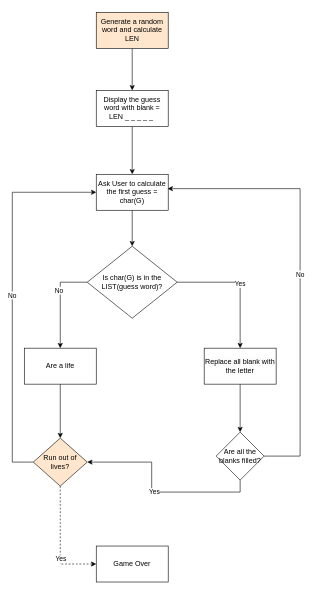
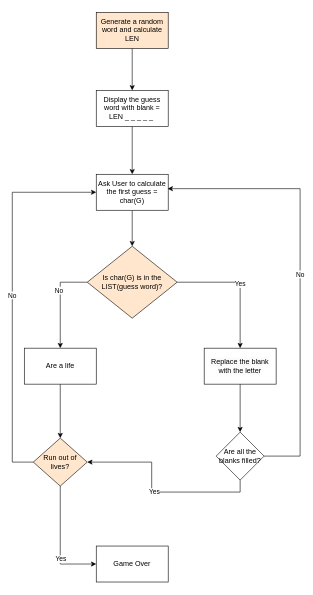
  <mxCell id="0" />
  <mxCell id="1" parent="0" />
  <mxCell id="2" value="" style="edgeStyle=orthogonalEdgeStyle;rounded=0;orthogonalLoop=1;jettySize=auto;html=1;" parent="1" source="3" target="5" edge="1"><mxGeometry relative="1" as="geometry" /></mxCell>
  <mxCell id="3" value="Display the guess word with blank = LEN _ _ _ _ _&amp;nbsp;" style="rounded=0;whiteSpace=wrap;html=1;" parent="1" vertex="1"><mxGeometry x="160" y="150" width="120" height="60" as="geometry" /></mxCell>
  <mxCell id="4" value="" style="edgeStyle=orthogonalEdgeStyle;rounded=0;orthogonalLoop=1;jettySize=auto;html=1;" parent="1" source="5" target="9" edge="1"><mxGeometry relative="1" as="geometry" /></mxCell>
  <mxCell id="5" value="Ask User to calculate the first guess = char(G)" style="rounded=0;whiteSpace=wrap;html=1;" parent="1" vertex="1"><mxGeometry x="160" y="290" width="120" height="60" as="geometry" /></mxCell>
  <mxCell id="6" value="Yes" style="edgeStyle=orthogonalEdgeStyle;rounded=0;orthogonalLoop=1;jettySize=auto;html=1;entryX=0.5;entryY=0;entryDx=0;entryDy=0;" parent="1" source="9" edge="1" target="15"><mxGeometry relative="1" as="geometry"><mxPoint x="390" y="470" as="targetPoint" /></mxGeometry></mxCell>
  <mxCell id="7" style="edgeStyle=orthogonalEdgeStyle;rounded=0;orthogonalLoop=1;jettySize=auto;html=1;exitX=0;exitY=0.5;exitDx=0;exitDy=0;" edge="1" parent="1" source="9" target="11"><mxGeometry relative="1" as="geometry" /></mxCell>
  <mxCell id="8" value="No" style="edgeLabel;html=1;align=center;verticalAlign=middle;resizable=0;points=[];" vertex="1" connectable="0" parent="7"><mxGeometry x="-0.258" y="-3" relative="1" as="geometry"><mxPoint as="offset" /></mxGeometry></mxCell>
- <mxCell id="9" value="Is char(G) is in the LIST(guess word)?" style="rhombus;whiteSpace=wrap;html=1;rounded=0;" parent="1" vertex="1"><mxGeometry x="145" y="410" width="150" height="120" as="geometry" /></mxCell>
+ <mxCell id="9" value="Is char(G) is in the LIST(guess word)?" style="rhombus;whiteSpace=wrap;html=1;rounded=0;fillColor=#ffe6cc;" parent="1" vertex="1"><mxGeometry x="145" y="410" width="150" height="120" as="geometry" /></mxCell>
  <mxCell id="10" value="" style="edgeStyle=orthogonalEdgeStyle;rounded=0;orthogonalLoop=1;jettySize=auto;html=1;" edge="1" parent="1" source="11" target="23"><mxGeometry relative="1" as="geometry" /></mxCell>
  <mxCell id="11" value="Are a life" style="rounded=0;whiteSpace=wrap;html=1;" parent="1" vertex="1"><mxGeometry x="40" y="580" width="120" height="60" as="geometry" /></mxCell>
  <mxCell id="12" style="edgeStyle=orthogonalEdgeStyle;rounded=0;orthogonalLoop=1;jettySize=auto;html=1;" edge="1" parent="1" source="13" target="3"><mxGeometry relative="1" as="geometry" /></mxCell>
  <mxCell id="13" value="Generate a random word and calculate LEN" style="rounded=0;whiteSpace=wrap;html=1;fillColor=#ffe6cc;" vertex="1" parent="1"><mxGeometry x="160" y="20" width="120" height="60" as="geometry" /></mxCell>
  <mxCell id="14" value="" style="edgeStyle=orthogonalEdgeStyle;rounded=0;orthogonalLoop=1;jettySize=auto;html=1;" edge="1" parent="1" source="15" target="18"><mxGeometry relative="1" as="geometry" /></mxCell>
- <mxCell id="15" value="&lt;meta charset=&quot;utf-8&quot;&gt;&lt;span style=&quot;color: rgb(0, 0, 0); font-family: Helvetica; font-size: 12px; font-style: normal; font-variant-ligatures: normal; font-variant-caps: normal; font-weight: 400; letter-spacing: normal; orphans: 2; text-align: center; text-indent: 0px; text-transform: none; widows: 2; word-spacing: 0px; -webkit-text-stroke-width: 0px; background-color: rgb(251, 251, 251); text-decoration-thickness: initial; text-decoration-style: initial; text-decoration-color: initial; float: none; display: inline !important;&quot;&gt;Replace all blank with the letter&lt;/span&gt;" style="rounded=0;whiteSpace=wrap;html=1;" vertex="1" parent="1"><mxGeometry x="340" y="580" width="120" height="60" as="geometry" /></mxCell>
+ <mxCell id="15" value="&lt;meta charset=&quot;utf-8&quot;&gt;&lt;span style=&quot;color: rgb(0, 0, 0); font-family: Helvetica; font-size: 12px; font-style: normal; font-variant-ligatures: normal; font-variant-caps: normal; font-weight: 400; letter-spacing: normal; orphans: 2; text-align: center; text-indent: 0px; text-transform: none; widows: 2; word-spacing: 0px; -webkit-text-stroke-width: 0px; background-color: rgb(251, 251, 251); text-decoration-thickness: initial; text-decoration-style: initial; text-decoration-color: initial; float: none; display: inline !important;&quot;&gt;Replace the blank with the letter&lt;/span&gt;" style="rounded=0;whiteSpace=wrap;html=1;" vertex="1" parent="1"><mxGeometry x="340" y="580" width="120" height="60" as="geometry" /></mxCell>
  <mxCell id="16" value="Yes" style="edgeStyle=orthogonalEdgeStyle;rounded=0;orthogonalLoop=1;jettySize=auto;html=1;exitX=0.5;exitY=1;exitDx=0;exitDy=0;" edge="1" parent="1" source="18" target="23"><mxGeometry relative="1" as="geometry" /></mxCell>
  <mxCell id="17" value="No" style="edgeStyle=orthogonalEdgeStyle;rounded=0;orthogonalLoop=1;jettySize=auto;html=1;entryX=0.993;entryY=0.4;entryDx=0;entryDy=0;entryPerimeter=0;exitX=1;exitY=0.5;exitDx=0;exitDy=0;" edge="1" parent="1" source="18" target="5"><mxGeometry relative="1" as="geometry"><Array as="points"><mxPoint x="500" y="760" /><mxPoint x="500" y="314" /></Array></mxGeometry></mxCell>
  <mxCell id="18" value="Are all the blanks filled?" style="rhombus;whiteSpace=wrap;html=1;rounded=0;" vertex="1" parent="1"><mxGeometry x="360" y="720" width="80" height="80" as="geometry" /></mxCell>
  <mxCell id="19" value="Game Over" style="whiteSpace=wrap;html=1;rounded=0;" vertex="1" parent="1"><mxGeometry x="160" y="910" width="120" height="60" as="geometry" /></mxCell>
- <mxCell id="20" style="edgeStyle=orthogonalEdgeStyle;rounded=0;orthogonalLoop=1;jettySize=auto;html=1;entryX=0;entryY=0.5;entryDx=0;entryDy=0;exitX=0.5;exitY=1;exitDx=0;exitDy=0;dashed=1;" edge="1" parent="1" source="23" target="19"><mxGeometry relative="1" as="geometry" /></mxCell>
+ <mxCell id="20" style="edgeStyle=orthogonalEdgeStyle;rounded=0;orthogonalLoop=1;jettySize=auto;html=1;entryX=0;entryY=0.5;entryDx=0;entryDy=0;exitX=0.5;exitY=1;exitDx=0;exitDy=0;" edge="1" parent="1" source="23" target="19"><mxGeometry relative="1" as="geometry" /></mxCell>
  <mxCell id="21" value="Yes" style="edgeLabel;html=1;align=center;verticalAlign=middle;resizable=0;points=[];" vertex="1" connectable="0" parent="20"><mxGeometry x="0.271" relative="1" as="geometry"><mxPoint as="offset" /></mxGeometry></mxCell>
  <mxCell id="22" value="No" style="edgeStyle=orthogonalEdgeStyle;rounded=0;orthogonalLoop=1;jettySize=auto;html=1;entryX=0;entryY=0.5;entryDx=0;entryDy=0;exitX=0;exitY=0.5;exitDx=0;exitDy=0;" edge="1" parent="1" source="23" target="5"><mxGeometry relative="1" as="geometry"><Array as="points"><mxPoint x="20" y="770" /><mxPoint x="20" y="320" /></Array></mxGeometry></mxCell>
  <mxCell id="23" value="Run out of lives?" style="rhombus;whiteSpace=wrap;html=1;rounded=0;fillColor=#ffe6cc;" vertex="1" parent="1"><mxGeometry x="55" y="730" width="90" height="80" as="geometry" /></mxCell>
